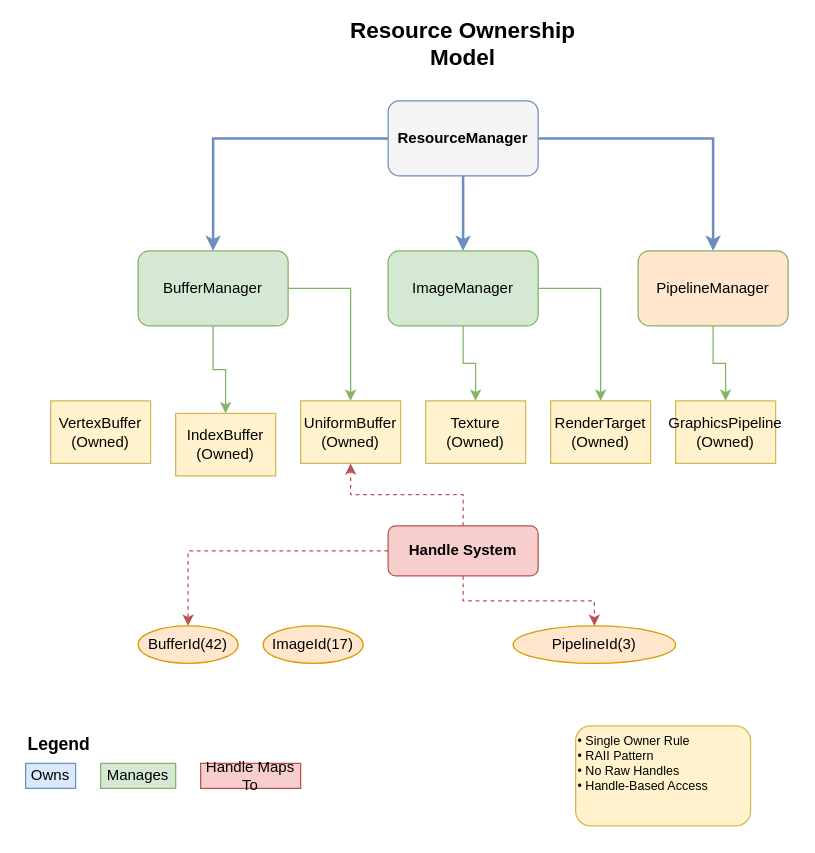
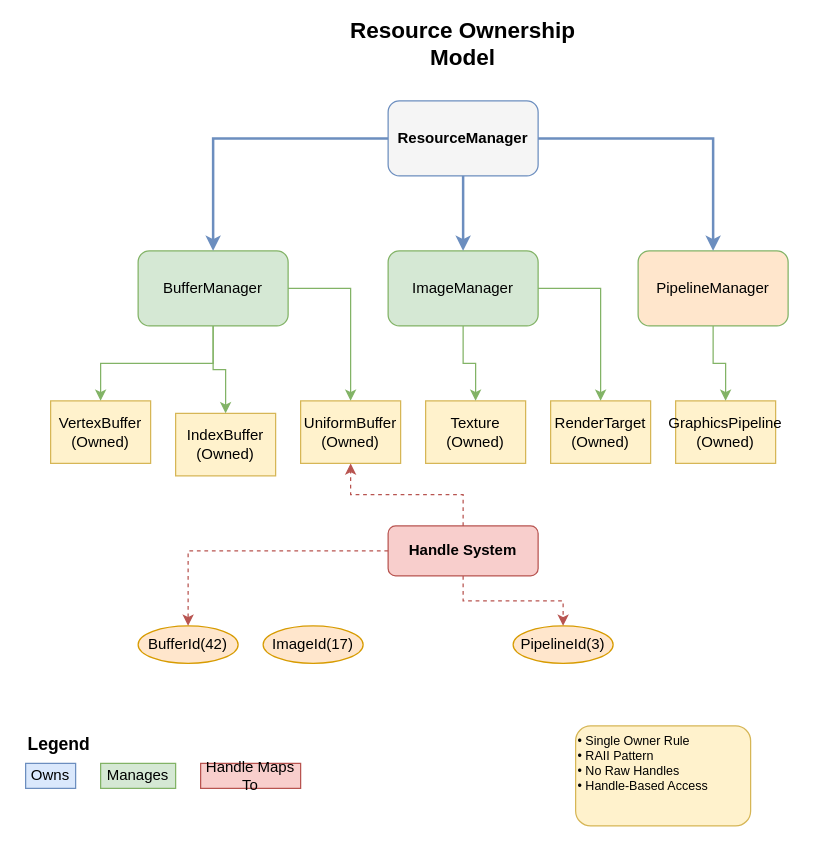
  <mxCell id="0" />
  <mxCell id="1" parent="0" />
  <mxCell id="2" value="ResourceManager" style="rounded=1;whiteSpace=wrap;html=1;fillColor=#f5f5f5;strokeColor=#6c8ebf;fontStyle=1;" vertex="1" parent="1"><mxGeometry x="310" y="80" width="120" height="60" as="geometry" /></mxCell>
  <mxCell id="3" value="BufferManager" style="rounded=1;whiteSpace=wrap;html=1;fillColor=#d5e8d4;strokeColor=#82b366" vertex="1" parent="1"><mxGeometry x="110" y="200" width="120" height="60" as="geometry" /></mxCell>
  <mxCell id="4" value="ImageManager" style="rounded=1;whiteSpace=wrap;html=1;fillColor=#d5e8d4;strokeColor=#82b366" vertex="1" parent="1"><mxGeometry x="310" y="200" width="120" height="60" as="geometry" /></mxCell>
  <mxCell id="5" value="PipelineManager" style="rounded=1;whiteSpace=wrap;html=1;fillColor=#ffe6cc;strokeColor=#82b366;" vertex="1" parent="1"><mxGeometry x="510" y="200" width="120" height="60" as="geometry" /></mxCell>
  <mxCell id="6" value="VertexBuffer&#10;(Owned)" style="rounded=0;whiteSpace=wrap;html=1;fillColor=#fff2cc;strokeColor=#d6b656" vertex="1" parent="1"><mxGeometry x="40" y="320" width="80" height="50" as="geometry" /></mxCell>
  <mxCell id="7" value="IndexBuffer&#10;(Owned)" style="rounded=0;whiteSpace=wrap;html=1;fillColor=#fff2cc;strokeColor=#d6b656" vertex="1" parent="1"><mxGeometry x="140" y="330" width="80" height="50" as="geometry" /></mxCell>
  <mxCell id="8" value="UniformBuffer&#10;(Owned)" style="rounded=0;whiteSpace=wrap;html=1;fillColor=#fff2cc;strokeColor=#d6b656" vertex="1" parent="1"><mxGeometry x="240" y="320" width="80" height="50" as="geometry" /></mxCell>
  <mxCell id="9" value="Texture&#10;(Owned)" style="rounded=0;whiteSpace=wrap;html=1;fillColor=#fff2cc;strokeColor=#d6b656" vertex="1" parent="1"><mxGeometry x="340" y="320" width="80" height="50" as="geometry" /></mxCell>
  <mxCell id="10" value="RenderTarget&#10;(Owned)" style="rounded=0;whiteSpace=wrap;html=1;fillColor=#fff2cc;strokeColor=#d6b656" vertex="1" parent="1"><mxGeometry x="440" y="320" width="80" height="50" as="geometry" /></mxCell>
  <mxCell id="11" value="GraphicsPipeline&#10;(Owned)" style="rounded=0;whiteSpace=wrap;html=1;fillColor=#fff2cc;strokeColor=#d6b656" vertex="1" parent="1"><mxGeometry x="540" y="320" width="80" height="50" as="geometry" /></mxCell>
  <mxCell id="12" value="Handle System" style="rounded=1;whiteSpace=wrap;html=1;fillColor=#f8cecc;strokeColor=#b85450;fontStyle=1" vertex="1" parent="1"><mxGeometry x="310" y="420" width="120" height="40" as="geometry" /></mxCell>
  <mxCell id="13" value="BufferId(42)" style="ellipse;whiteSpace=wrap;html=1;fillColor=#ffe6cc;strokeColor=#d79b00" vertex="1" parent="1"><mxGeometry x="110" y="500" width="80" height="30" as="geometry" /></mxCell>
  <mxCell id="14" value="ImageId(17)" style="ellipse;whiteSpace=wrap;html=1;fillColor=#ffe6cc;strokeColor=#d79b00" vertex="1" parent="1"><mxGeometry x="210" y="500" width="80" height="30" as="geometry" /></mxCell>
- <mxCell id="15" value="PipelineId(3)" style="ellipse;whiteSpace=wrap;html=1;fillColor=#ffe6cc;strokeColor=#d79b00" vertex="1" parent="1"><mxGeometry x="410" y="500" width="130" height="30" as="geometry" /></mxCell>
+ <mxCell id="15" value="PipelineId(3)" style="ellipse;whiteSpace=wrap;html=1;fillColor=#ffe6cc;strokeColor=#d79b00" vertex="1" parent="1"><mxGeometry x="410" y="500" width="80" height="30" as="geometry" /></mxCell>
  <mxCell id="16" style="edgeStyle=orthogonalEdgeStyle;rounded=0;orthogonalLoop=1;jettySize=auto;html=1;strokeWidth=2;fillColor=#dae8fc;strokeColor=#6c8ebf" edge="1" parent="1" source="2" target="3"><mxGeometry relative="1" as="geometry" /></mxCell>
  <mxCell id="17" style="edgeStyle=orthogonalEdgeStyle;rounded=0;orthogonalLoop=1;jettySize=auto;html=1;strokeWidth=2;fillColor=#dae8fc;strokeColor=#6c8ebf" edge="1" parent="1" source="2" target="4"><mxGeometry relative="1" as="geometry" /></mxCell>
  <mxCell id="18" style="edgeStyle=orthogonalEdgeStyle;rounded=0;orthogonalLoop=1;jettySize=auto;html=1;strokeWidth=2;fillColor=#dae8fc;strokeColor=#6c8ebf" edge="1" parent="1" source="2" target="5"><mxGeometry relative="1" as="geometry" /></mxCell>
+ <mxCell id="19" style="edgeStyle=orthogonalEdgeStyle;rounded=0;orthogonalLoop=1;jettySize=auto;html=1;strokeWidth=1;fillColor=#d5e8d4;strokeColor=#82b366" edge="1" parent="1" source="3" target="6"><mxGeometry relative="1" as="geometry" /></mxCell>
  <mxCell id="20" style="edgeStyle=orthogonalEdgeStyle;rounded=0;orthogonalLoop=1;jettySize=auto;html=1;strokeWidth=1;fillColor=#d5e8d4;strokeColor=#82b366" edge="1" parent="1" source="3" target="7"><mxGeometry relative="1" as="geometry" /></mxCell>
  <mxCell id="21" style="edgeStyle=orthogonalEdgeStyle;rounded=0;orthogonalLoop=1;jettySize=auto;html=1;strokeWidth=1;fillColor=#d5e8d4;strokeColor=#82b366" edge="1" parent="1" source="3" target="8"><mxGeometry relative="1" as="geometry" /></mxCell>
  <mxCell id="22" style="edgeStyle=orthogonalEdgeStyle;rounded=0;orthogonalLoop=1;jettySize=auto;html=1;strokeWidth=1;fillColor=#d5e8d4;strokeColor=#82b366" edge="1" parent="1" source="4" target="9"><mxGeometry relative="1" as="geometry" /></mxCell>
  <mxCell id="23" style="edgeStyle=orthogonalEdgeStyle;rounded=0;orthogonalLoop=1;jettySize=auto;html=1;strokeWidth=1;fillColor=#d5e8d4;strokeColor=#82b366" edge="1" parent="1" source="4" target="10"><mxGeometry relative="1" as="geometry" /></mxCell>
  <mxCell id="24" style="edgeStyle=orthogonalEdgeStyle;rounded=0;orthogonalLoop=1;jettySize=auto;html=1;strokeWidth=1;fillColor=#d5e8d4;strokeColor=#82b366" edge="1" parent="1" source="5" target="11"><mxGeometry relative="1" as="geometry" /></mxCell>
  <mxCell id="25" style="edgeStyle=orthogonalEdgeStyle;rounded=0;orthogonalLoop=1;jettySize=auto;html=1;strokeWidth=1;fillColor=#f8cecc;strokeColor=#b85450;dashed=1" edge="1" parent="1" source="12" target="13"><mxGeometry relative="1" as="geometry" /></mxCell>
  <mxCell id="26" style="edgeStyle=orthogonalEdgeStyle;rounded=0;orthogonalLoop=1;jettySize=auto;html=1;strokeWidth=1;fillColor=#f8cecc;strokeColor=#b85450;dashed=1;" edge="1" parent="1" source="12" target="8"><mxGeometry relative="1" as="geometry" /></mxCell>
  <mxCell id="27" style="edgeStyle=orthogonalEdgeStyle;rounded=0;orthogonalLoop=1;jettySize=auto;html=1;strokeWidth=1;fillColor=#f8cecc;strokeColor=#b85450;dashed=1" edge="1" parent="1" source="12" target="15"><mxGeometry relative="1" as="geometry" /></mxCell>
  <mxCell id="28" value="Legend" style="text;html=1;strokeColor=none;fillColor=none;align=left;verticalAlign=top;whiteSpace=wrap;rounded=0;fontStyle=1;fontSize=14" vertex="1" parent="1"><mxGeometry x="20" y="580" width="60" height="20" as="geometry" /></mxCell>
  <mxCell id="29" value="Owns" style="text;html=1;strokeColor=#6c8ebf;fillColor=#dae8fc;align=center;verticalAlign=middle;whiteSpace=wrap;rounded=0" vertex="1" parent="1"><mxGeometry x="20" y="610" width="40" height="20" as="geometry" /></mxCell>
  <mxCell id="30" value="Manages" style="text;html=1;strokeColor=#82b366;fillColor=#d5e8d4;align=center;verticalAlign=middle;whiteSpace=wrap;rounded=0" vertex="1" parent="1"><mxGeometry x="80" y="610" width="60" height="20" as="geometry" /></mxCell>
  <mxCell id="31" value="Handle Maps To" style="text;html=1;strokeColor=#b85450;fillColor=#f8cecc;align=center;verticalAlign=middle;whiteSpace=wrap;rounded=0" vertex="1" parent="1"><mxGeometry x="160" y="610" width="80" height="20" as="geometry" /></mxCell>
  <mxCell id="32" value="Resource Ownership Model" style="text;html=1;strokeColor=none;fillColor=none;align=center;verticalAlign=middle;whiteSpace=wrap;rounded=0;fontSize=18;fontStyle=1" vertex="1" parent="1"><mxGeometry x="260" y="20" width="220" height="30" as="geometry" /></mxCell>
  <mxCell id="33" value="• Single Owner Rule&#10;• RAII Pattern&#10;• No Raw Handles&#10;• Handle-Based Access" style="text;html=1;strokeColor=#d6b656;fillColor=#fff2cc;align=left;verticalAlign=top;whiteSpace=wrap;rounded=1;fontSize=10" vertex="1" parent="1"><mxGeometry x="460" y="580" width="140" height="80" as="geometry" /></mxCell>
